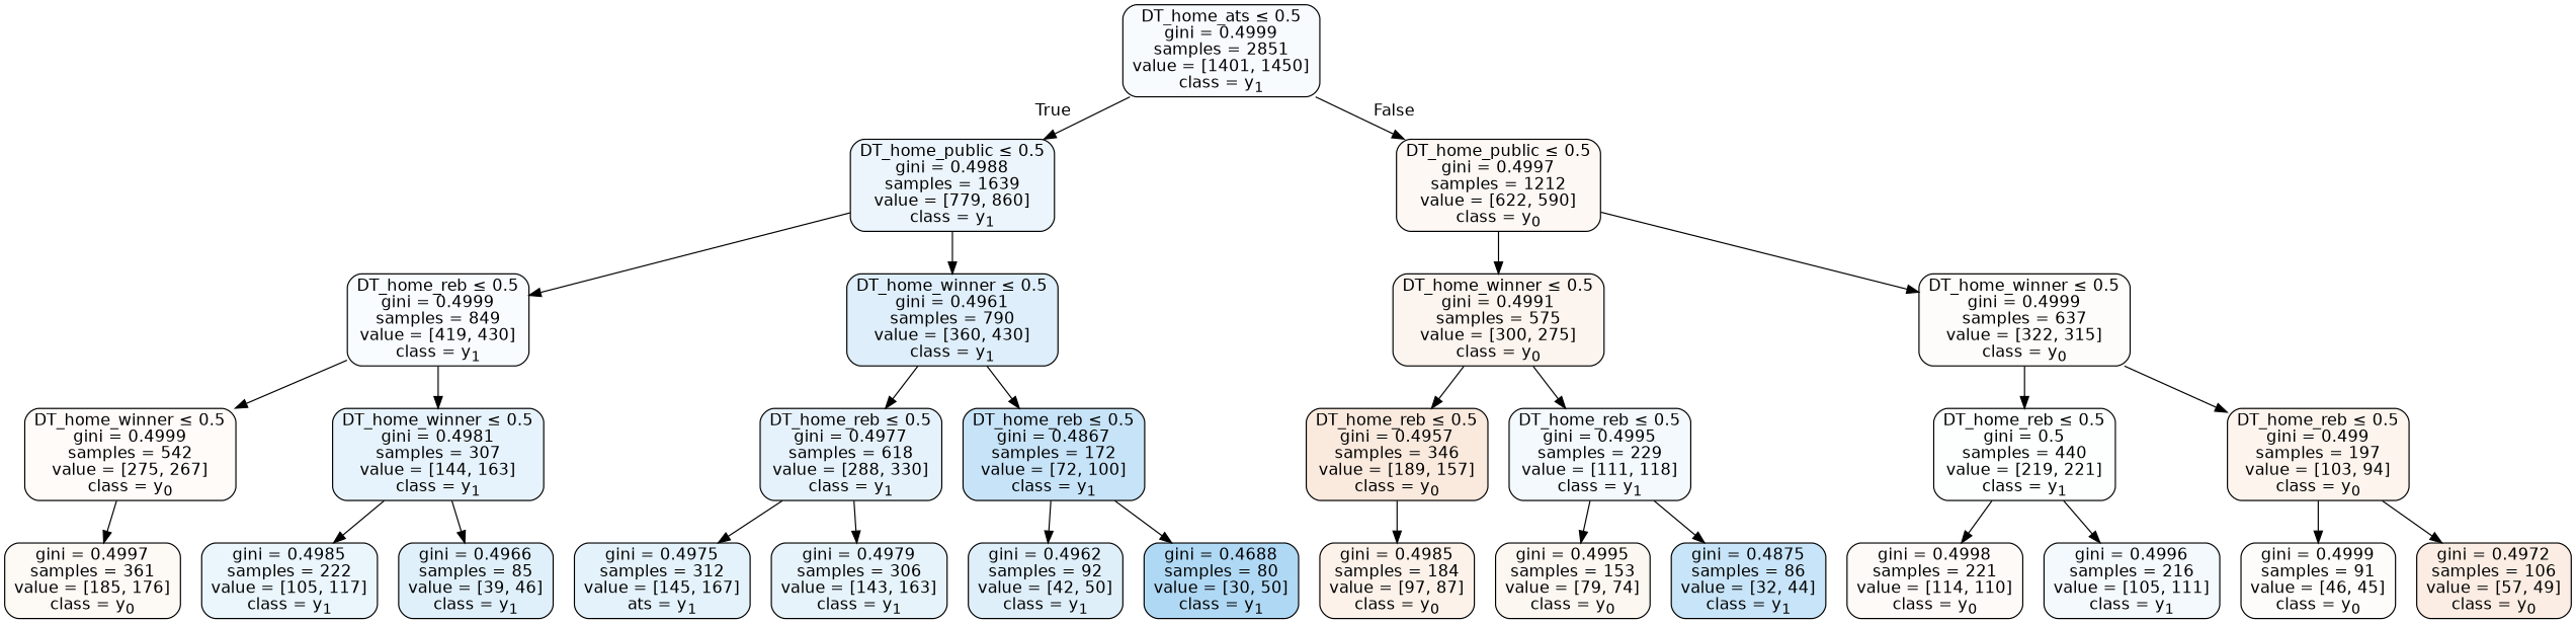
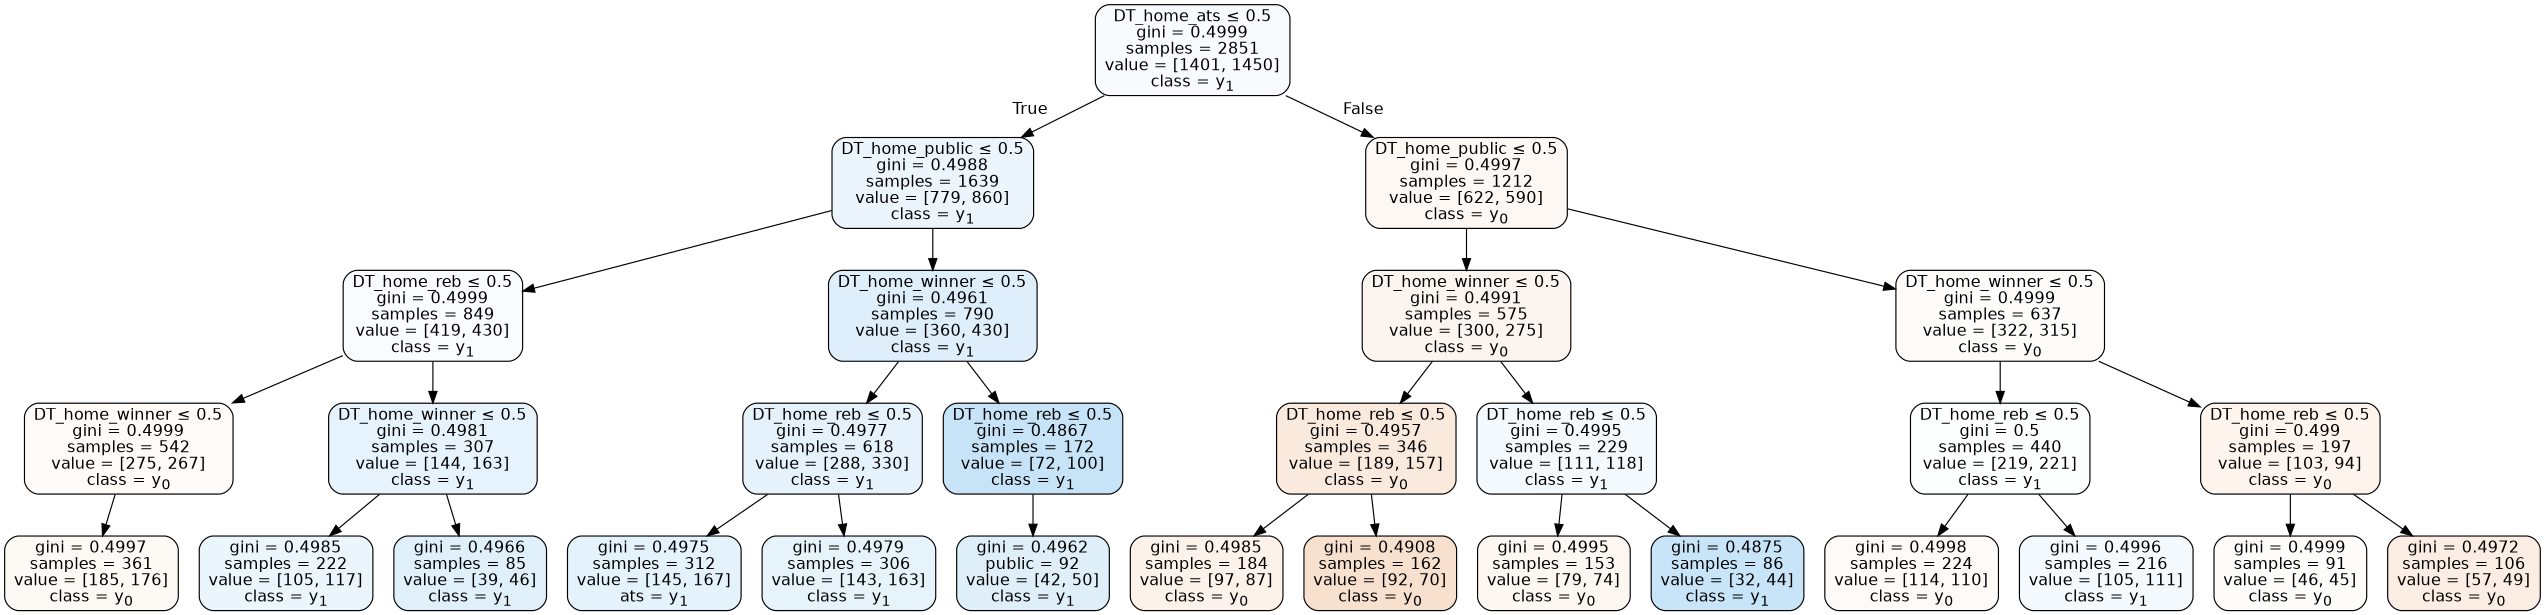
  digraph {
    node [color=black fillcolor="#e5813906" fontname=helvetica shape=box style="filled, rounded"]
    edge [fontname=helvetica]
    n1 [fillcolor="#399de509" label=<DT_home_ats &le; 0.5<br/>gini = 0.4999<br/>samples = 2851<br/>value = [1401, 1450]<br/>class = y<SUB>1</SUB>>]
    n2 [fillcolor="#399de518" label=<DT_home_public &le; 0.5<br/>gini = 0.4988<br/>samples = 1639<br/>value = [779, 860]<br/>class = y<SUB>1</SUB>>]
    n3 [fillcolor="#e581390d" label=<DT_home_public &le; 0.5<br/>gini = 0.4997<br/>samples = 1212<br/>value = [622, 590]<br/>class = y<SUB>0</SUB>>]
    n4 [fillcolor="#399de507" label=<DT_home_reb &le; 0.5<br/>gini = 0.4999<br/>samples = 849<br/>value = [419, 430]<br/>class = y<SUB>1</SUB>>]
    n5 [fillcolor="#399de52a" label=<DT_home_winner &le; 0.5<br/>gini = 0.4961<br/>samples = 790<br/>value = [360, 430]<br/>class = y<SUB>1</SUB>>]
    n6 [fillcolor="#e5813915" label=<DT_home_winner &le; 0.5<br/>gini = 0.4991<br/>samples = 575<br/>value = [300, 275]<br/>class = y<SUB>0</SUB>>]
    n7 [label=<DT_home_winner &le; 0.5<br/>gini = 0.4999<br/>samples = 637<br/>value = [322, 315]<br/>class = y<SUB>0</SUB>>]
    n8 [fillcolor="#e5813907" label=<DT_home_winner &le; 0.5<br/>gini = 0.4999<br/>samples = 542<br/>value = [275, 267]<br/>class = y<SUB>0</SUB>>]
    n9 [fillcolor="#399de51e" label=<DT_home_winner &le; 0.5<br/>gini = 0.4981<br/>samples = 307<br/>value = [144, 163]<br/>class = y<SUB>1</SUB>>]
    n10 [fillcolor="#399de520" label=<DT_home_reb &le; 0.5<br/>gini = 0.4977<br/>samples = 618<br/>value = [288, 330]<br/>class = y<SUB>1</SUB>>]
    n11 [fillcolor="#399de547" label=<DT_home_reb &le; 0.5<br/>gini = 0.4867<br/>samples = 172<br/>value = [72, 100]<br/>class = y<SUB>1</SUB>>]
    n12 [fillcolor="#e581390c" label=<gini = 0.4997<br/>samples = 361<br/>value = [185, 176]<br/>class = y<SUB>0</SUB>>]
    n13 [fillcolor="#399de51a" label=<gini = 0.4985<br/>samples = 222<br/>value = [105, 117]<br/>class = y<SUB>1</SUB>>]
    n14 [fillcolor="#399de527" label=<gini = 0.4966<br/>samples = 85<br/>value = [39, 46]<br/>class = y<SUB>1</SUB>>]
    n15 [fillcolor="#399de522" label=<gini = 0.4975<br/>samples = 312<br/>value = [145, 167]<br/>ats = y<SUB>1</SUB>>]
    n16 [fillcolor="#399de51f" label=<gini = 0.4979<br/>samples = 306<br/>value = [143, 163]<br/>class = y<SUB>1</SUB>>]
-   n17 [fillcolor="#399de529" label=<gini = 0.4962<br/>samples = 92<br/>value = [42, 50]<br/>class = y<SUB>1</SUB>>]
-   n18 [fillcolor="#399de566" label=<gini = 0.4688<br/>samples = 80<br/>value = [30, 50]<br/>class = y<SUB>1</SUB>>]
+   n17 [fillcolor="#399de529" label=<gini = 0.4962<br/>public = 92<br/>value = [42, 50]<br/>class = y<SUB>1</SUB>>]
    n19 [fillcolor="#e581392b" label=<DT_home_reb &le; 0.5<br/>gini = 0.4957<br/>samples = 346<br/>value = [189, 157]<br/>class = y<SUB>0</SUB>>]
    n20 [fillcolor="#399de50f" label=<DT_home_reb &le; 0.5<br/>gini = 0.4995<br/>samples = 229<br/>value = [111, 118]<br/>class = y<SUB>1</SUB>>]
    n21 [fillcolor="#399de502" label=<DT_home_reb &le; 0.5<br/>gini = 0.5<br/>samples = 440<br/>value = [219, 221]<br/>class = y<SUB>1</SUB>>]
    n22 [fillcolor="#e5813916" label=<DT_home_reb &le; 0.5<br/>gini = 0.499<br/>samples = 197<br/>value = [103, 94]<br/>class = y<SUB>0</SUB>>]
    n23 [fillcolor="#e581391a" label=<gini = 0.4985<br/>samples = 184<br/>value = [97, 87]<br/>class = y<SUB>0</SUB>>]
+   n24 [fillcolor="#e581393d" label=<gini = 0.4908<br/>samples = 162<br/>value = [92, 70]<br/>class = y<SUB>0</SUB>>]
    n25 [fillcolor="#e5813910" label=<gini = 0.4995<br/>samples = 153<br/>value = [79, 74]<br/>class = y<SUB>0</SUB>>]
    n26 [fillcolor="#399de546" label=<gini = 0.4875<br/>samples = 86<br/>value = [32, 44]<br/>class = y<SUB>1</SUB>>]
-   n27 [fillcolor="#e5813909" label=<gini = 0.4998<br/>samples = 221<br/>value = [114, 110]<br/>class = y<SUB>0</SUB>>]
+   n27 [fillcolor="#e5813909" label=<gini = 0.4998<br/>samples = 224<br/>value = [114, 110]<br/>class = y<SUB>0</SUB>>]
    n28 [fillcolor="#399de50e" label=<gini = 0.4996<br/>samples = 216<br/>value = [105, 111]<br/>class = y<SUB>1</SUB>>]
    n29 [label=<gini = 0.4999<br/>samples = 91<br/>value = [46, 45]<br/>class = y<SUB>0</SUB>>]
    n30 [fillcolor="#e5813924" label=<gini = 0.4972<br/>samples = 106<br/>value = [57, 49]<br/>class = y<SUB>0</SUB>>]
    n1 -> n2 [headlabel=True labelangle=45 labeldistance=2.5]
    n1 -> n3 [headlabel=False labelangle=-45 labeldistance=2.5]
    n2 -> n4
    n2 -> n5
    n3 -> n6
    n3 -> n7
    n4 -> n8
    n4 -> n9
    n5 -> n10
    n5 -> n11
    n6 -> n19
    n6 -> n20
    n7 -> n21
    n7 -> n22
    n8 -> n12
    n9 -> n13
    n9 -> n14
    n10 -> n15
    n10 -> n16
    n11 -> n17
-   n11 -> n18
    n19 -> n23
+   n19 -> n24
    n20 -> n25
    n20 -> n26
    n21 -> n27
    n21 -> n28
    n22 -> n29
    n22 -> n30
  }
